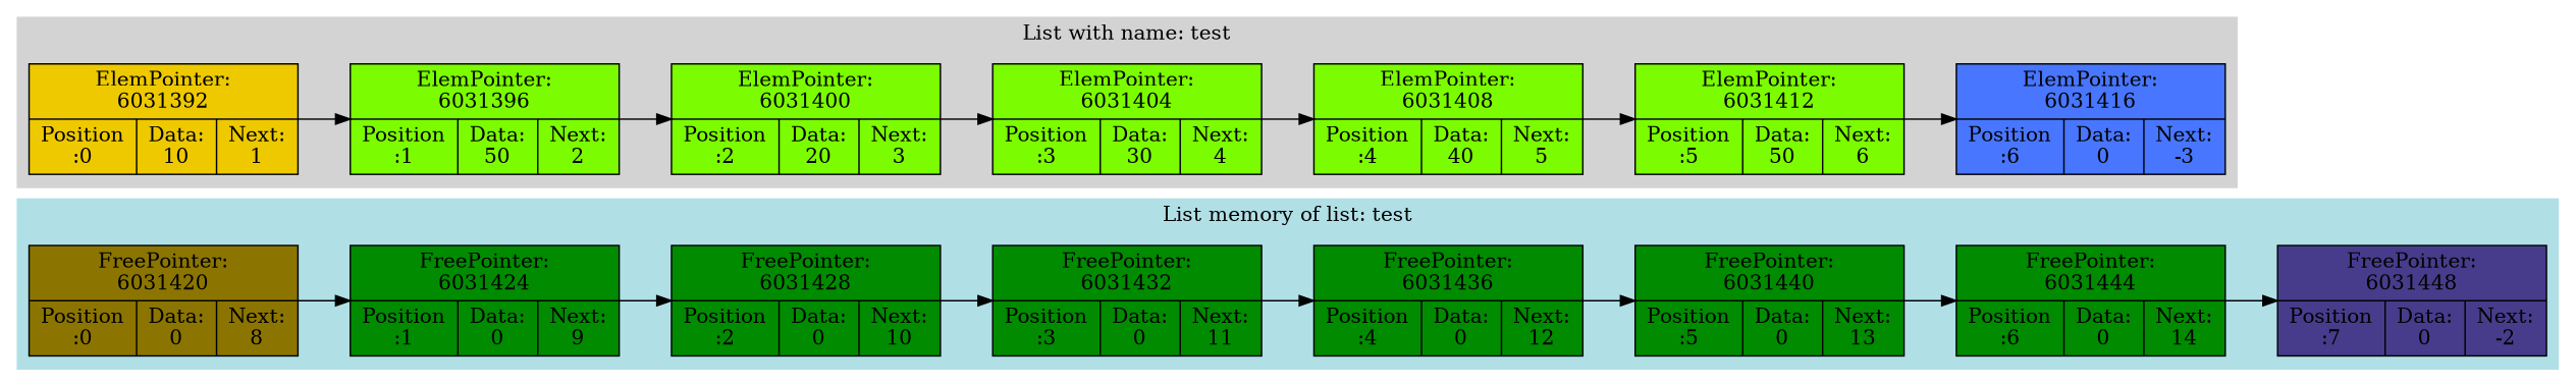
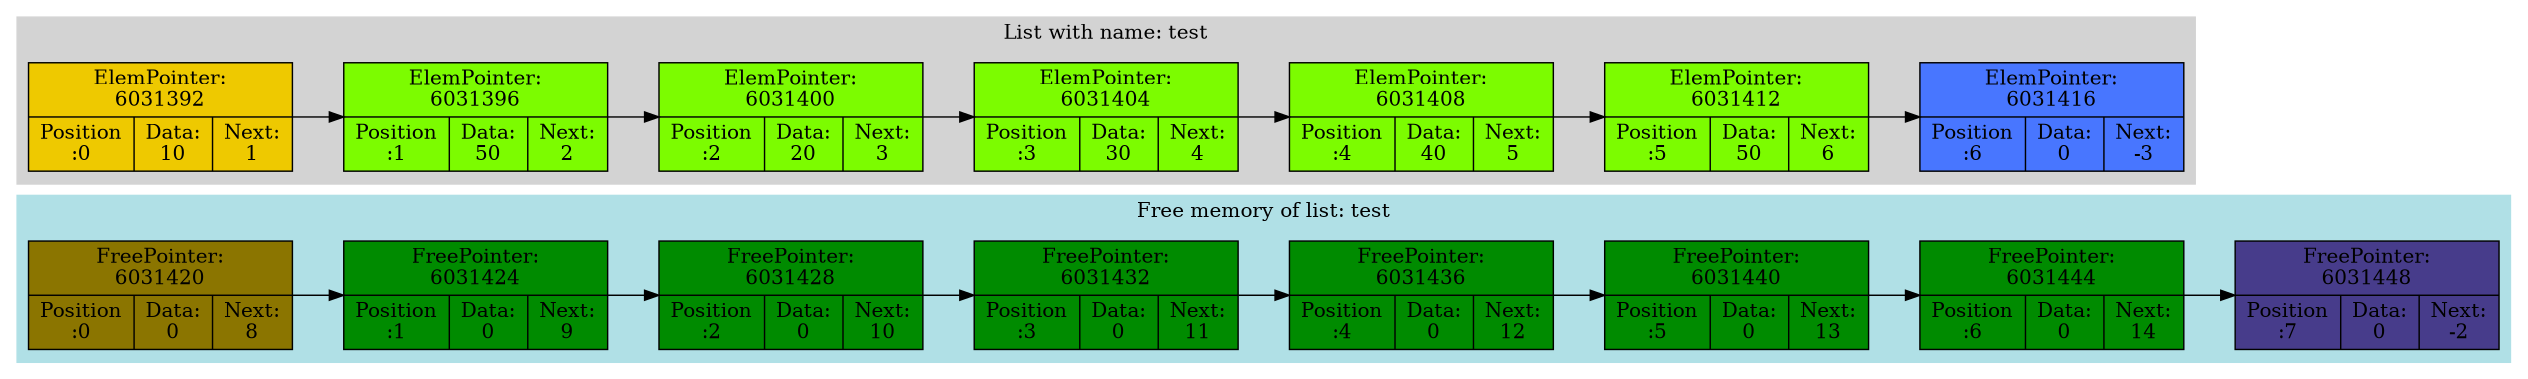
  digraph {
    rankdir=LR
    node [fillcolor=green4 shape=record style=filled]
    n1 [fillcolor=gold4 label="FreePointer:\n6031420 | {Position\n:0 | Data:\n0 | Next:\n8}"]
    n2 [label="FreePointer:\n6031424 | {Position\n:1 | Data:\n0 | Next:\n9}"]
    n3 [label="FreePointer:\n6031428 | {Position\n:2 | Data:\n0 | Next:\n10}"]
    n4 [label="FreePointer:\n6031432 | {Position\n:3 | Data:\n0 | Next:\n11}"]
    n5 [label="FreePointer:\n6031436 | {Position\n:4 | Data:\n0 | Next:\n12}"]
    n6 [label="FreePointer:\n6031440 | {Position\n:5 | Data:\n0 | Next:\n13}"]
    n7 [label="FreePointer:\n6031444 | {Position\n:6 | Data:\n0 | Next:\n14}"]
    n8 [fillcolor=slateblue4 label="FreePointer:\n6031448 | {Position\n:7 | Data:\n0 | Next:\n-2}"]
    n9 [fillcolor=gold2 label="ElemPointer:\n6031392 | {Position\n:0 | Data:\n10 | Next:\n1}"]
    n10 [fillcolor=lawngreen label="ElemPointer:\n6031396 | {Position\n:1 | Data:\n50 | Next:\n2}"]
    n11 [fillcolor=lawngreen label="ElemPointer:\n6031400 | {Position\n:2 | Data:\n20 | Next:\n3}"]
    n12 [fillcolor=lawngreen label="ElemPointer:\n6031404 | {Position\n:3 | Data:\n30 | Next:\n4}"]
    n13 [fillcolor=lawngreen label="ElemPointer:\n6031408 | {Position\n:4 | Data:\n40 | Next:\n5}"]
    n14 [fillcolor=lawngreen label="ElemPointer:\n6031412 | {Position\n:5 | Data:\n50 | Next:\n6}"]
    n15 [fillcolor=royalblue1 label="ElemPointer:\n6031416 | {Position\n:6 | Data:\n0 | Next:\n-3}"]
    subgraph cluster_1 {
      color=powderblue
-     label="List memory of list: test"
+     label="Free memory of list: test"
      style=filled
      n1
      n2
      n3
      n4
      n5
      n6
      n7
      n8
    }
    subgraph cluster_2 {
      color=lightgrey
      label="List with name: test"
      style=filled
      n9
      n10
      n11
      n12
      n13
      n14
      n15
    }
    n1 -> n2
    n2 -> n3
    n3 -> n4
    n4 -> n5
    n5 -> n6
    n6 -> n7
    n7 -> n8
    n9 -> n10
    n10 -> n11
    n11 -> n12
    n12 -> n13
    n13 -> n14
    n14 -> n15
  }
